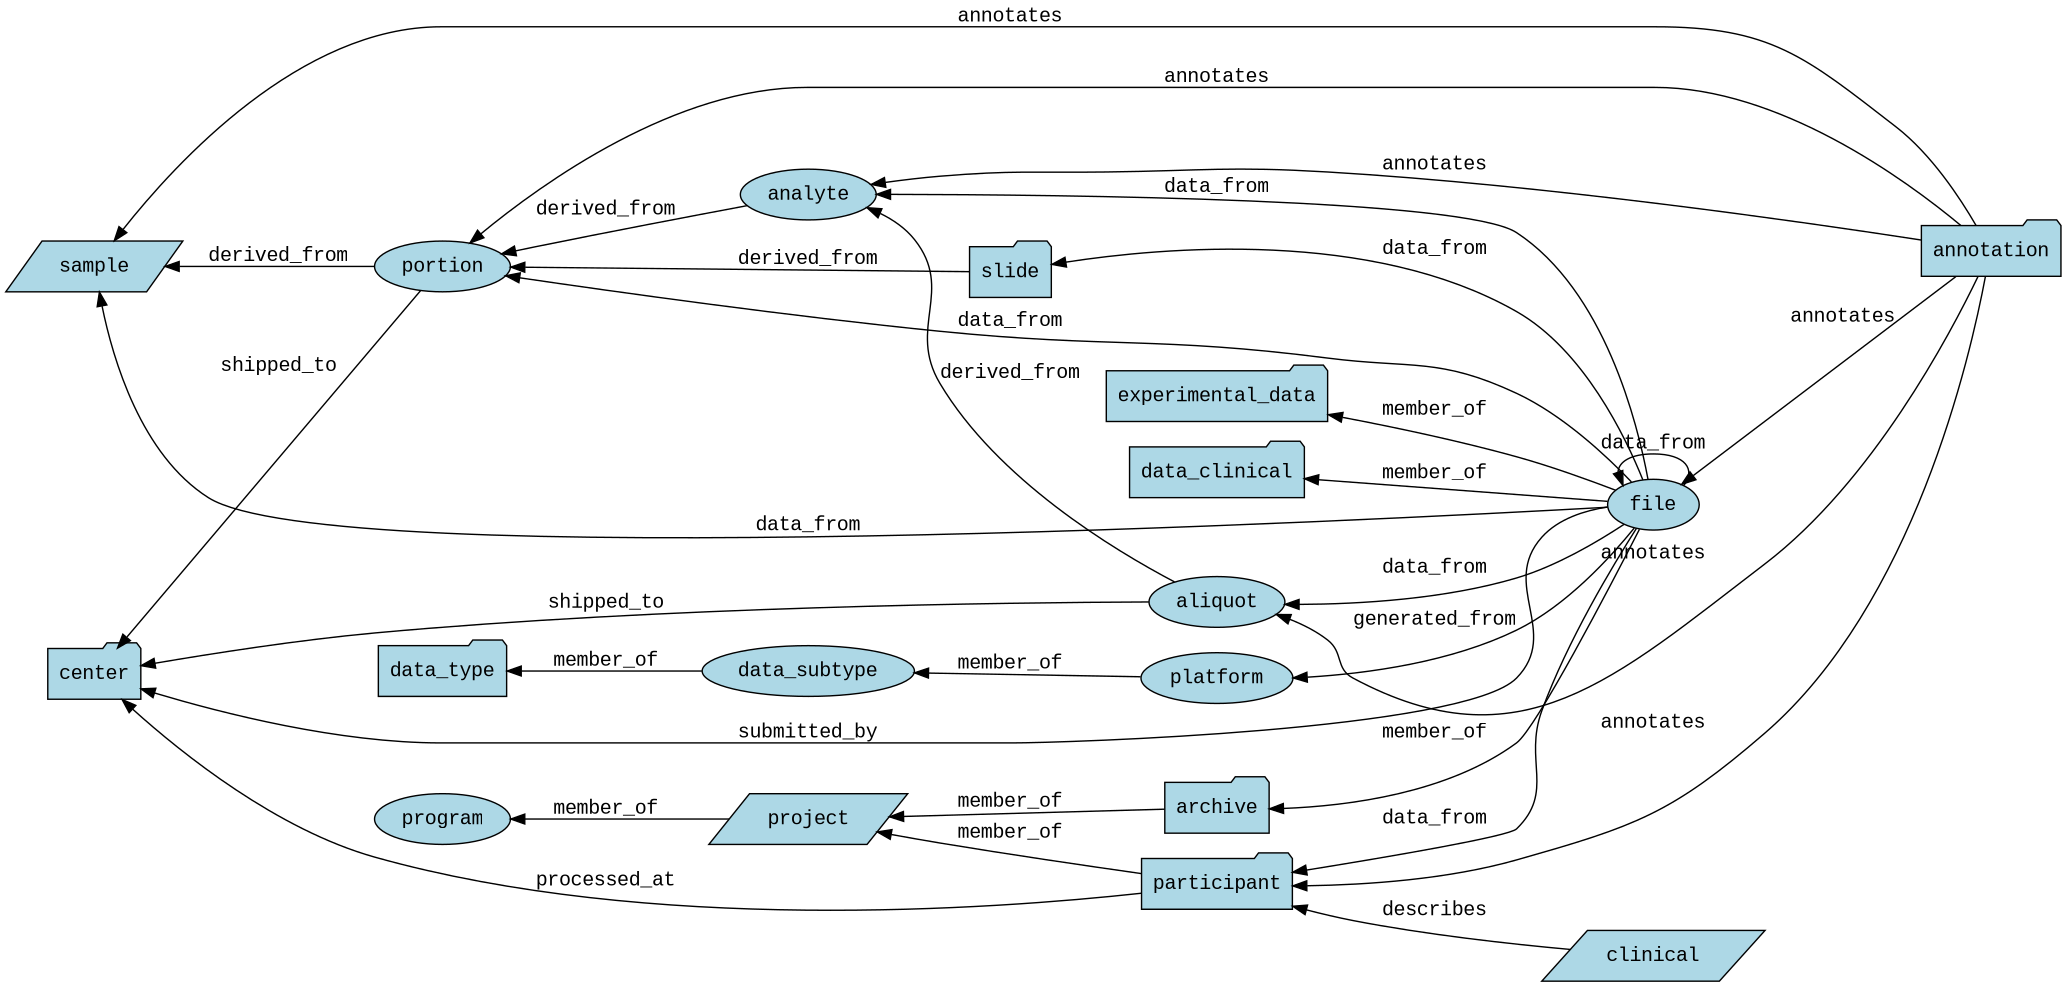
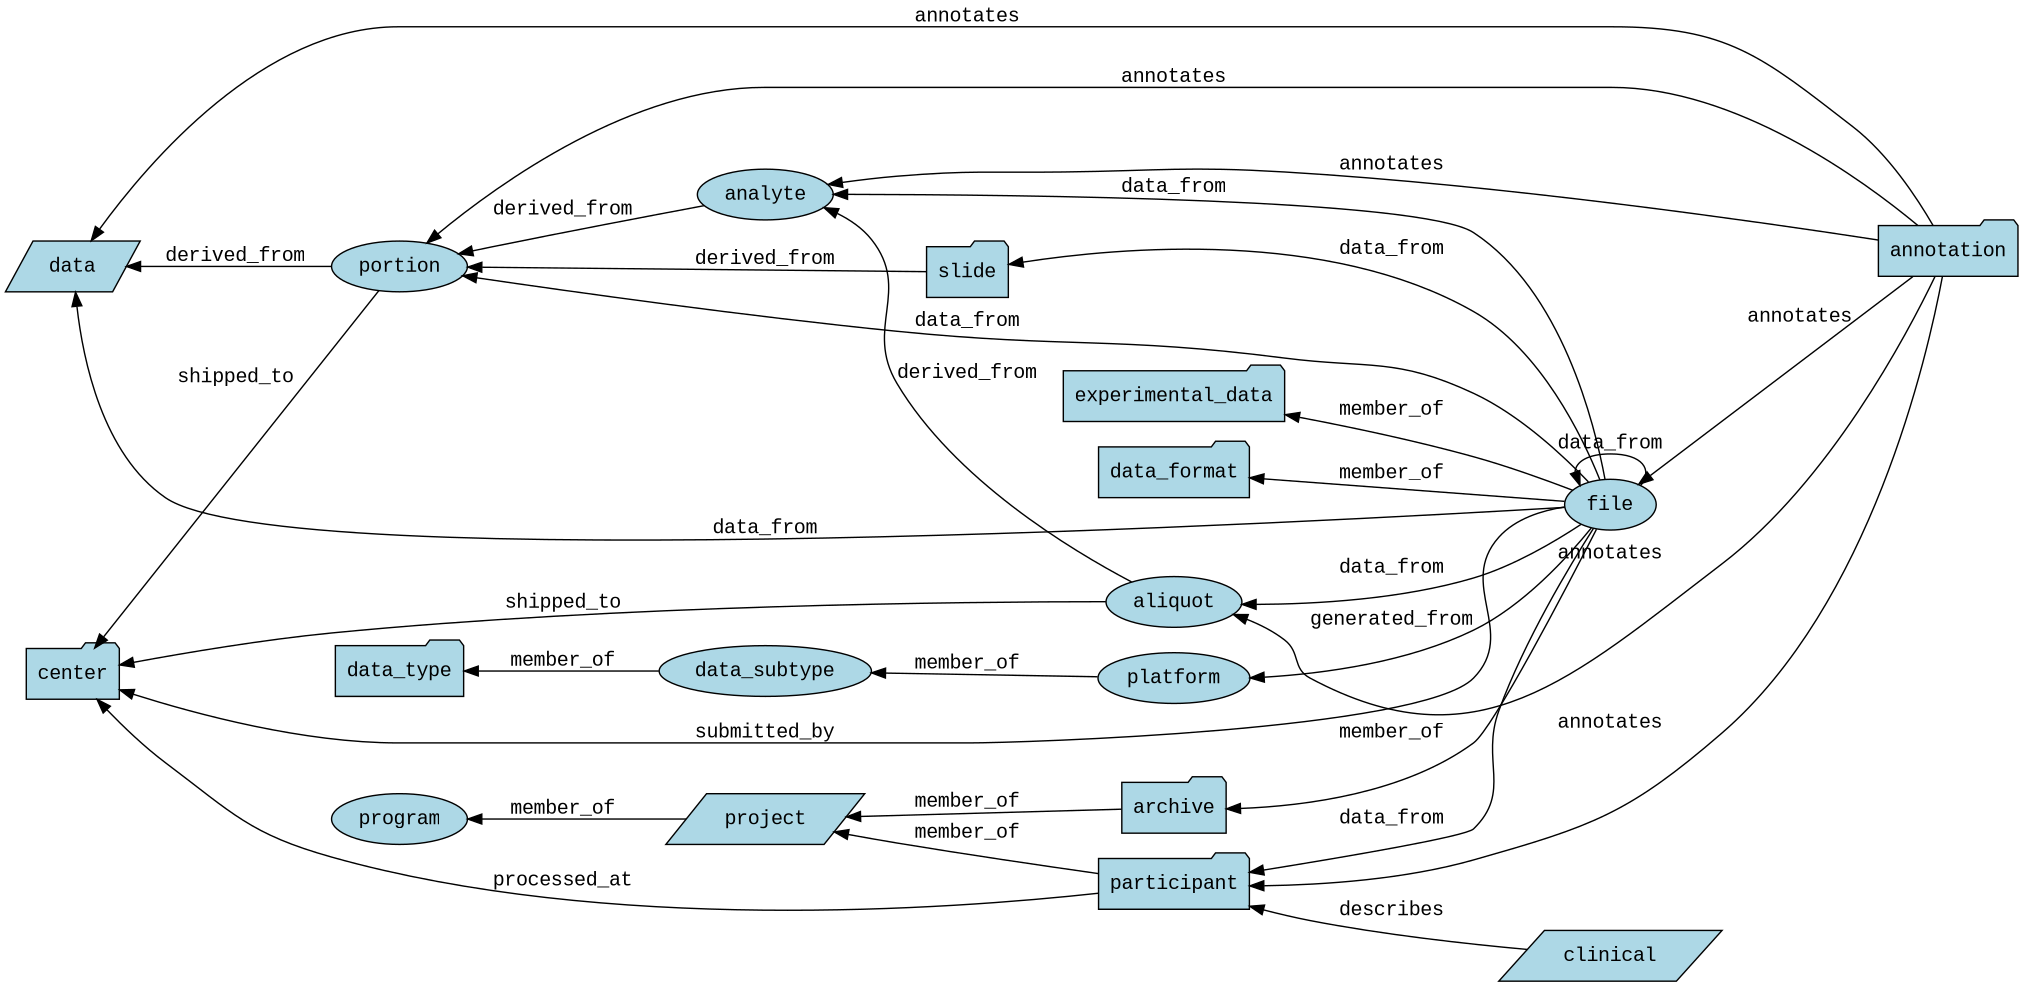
  digraph {
    fontname="Liberation Mono"
    rankdir=RL
    node [fillcolor=lightblue fontname="Liberation Mono" shape=folder style=filled]
    edge [fontname="Liberation Mono"]
    n1 [label=aliquot shape=ellipse]
    n2 [label=analyte shape=ellipse]
    n3 [label=center]
    n4 [label=portion shape=ellipse]
-   n5 [label=sample shape=parallelogram]
+   n5 [label=data shape=parallelogram]
    n6 [label=participant]
    n7 [label=project shape=parallelogram]
    n8 [label=program shape=ellipse]
    n9 [label=platform shape=ellipse]
    n10 [label=data_subtype shape=ellipse]
    n11 [label=data_type]
    n12 [label=experimental_data]
-   n13 [label=data_clinical]
+   n13 [label=data_format]
    n14 [label=file shape=ellipse]
    n15 [label=archive]
    n16 [label=slide]
    n17 [label=annotation]
    n18 [label=clinical shape=parallelogram]
    n1 -> n2 [label=derived_from]
    n1 -> n3 [label=shipped_to]
    n2 -> n4 [label=derived_from]
    n4 -> n3 [label=shipped_to]
    n4 -> n5 [label=derived_from]
    n6 -> n3 [label=processed_at]
    n6 -> n7 [label=member_of]
    n7 -> n8 [label=member_of]
    n9 -> n10 [label=member_of]
    n10 -> n11 [label=member_of]
    n14 -> n1 [label=data_from]
    n14 -> n2 [label=data_from]
    n14 -> n3 [label=submitted_by]
    n14 -> n4 [label=data_from]
    n14 -> n5 [label=data_from]
    n14 -> n6 [label=data_from]
    n14 -> n9 [label=generated_from]
    n14 -> n12 [label=member_of]
    n14 -> n13 [label=member_of]
    n14 -> n14 [label=data_from]
    n14 -> n15 [label=member_of]
    n14 -> n16 [label=data_from]
    n15 -> n7 [label=member_of]
    n16 -> n4 [label=derived_from]
    n17 -> n1 [label=annotates]
    n17 -> n2 [label=annotates]
    n17 -> n4 [label=annotates]
    n17 -> n5 [label=annotates]
    n17 -> n6 [label=annotates]
    n17 -> n14 [label=annotates]
    n18 -> n6 [label=describes]
  }
